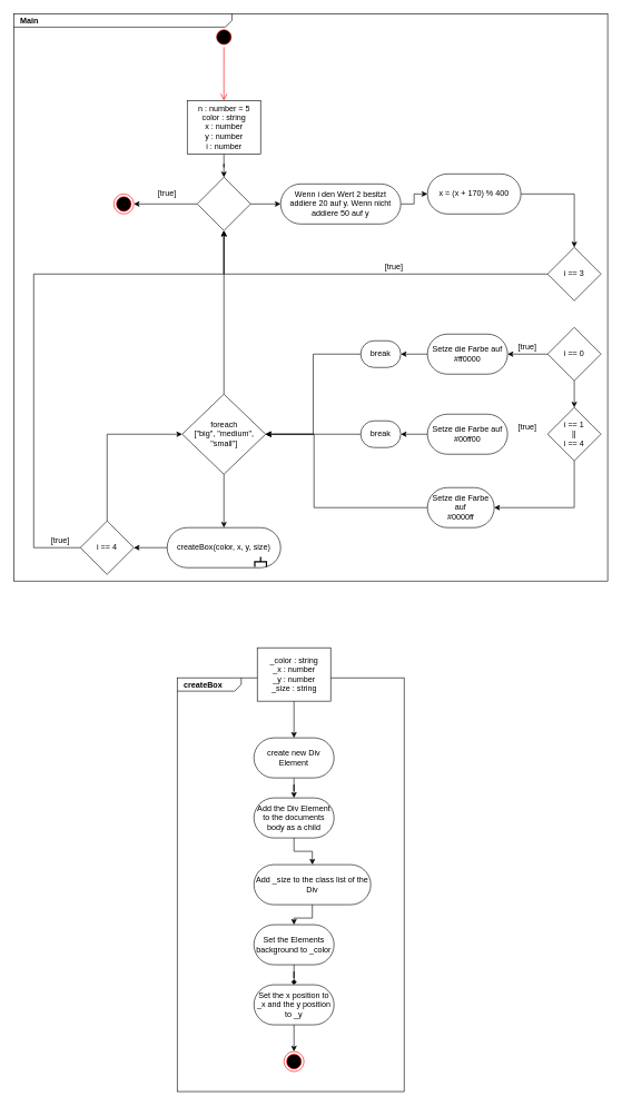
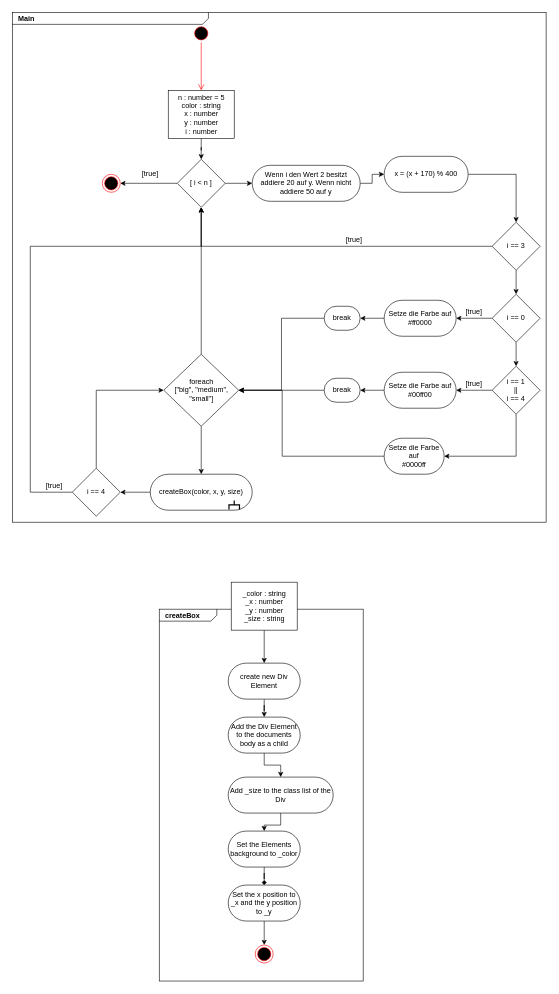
  <mxCell id="0" style=";html=1;" />
  <mxCell id="1" style=";html=1;" parent="0" />
  <mxCell id="2" value="&lt;p style=&quot;margin: 0px ; margin-top: 4px ; margin-left: 10px ; text-align: left&quot;&gt;&lt;b&gt;Main&lt;/b&gt;&lt;/p&gt;" style="html=1;strokeWidth=1;shape=mxgraph.sysml.package;html=1;overflow=fill;whiteSpace=wrap;fillColor=none;gradientColor=none;fontSize=12;align=center;labelX=327.64;" parent="1" vertex="1"><mxGeometry x="20" y="20" width="890" height="850" as="geometry" /></mxCell>
  <mxCell id="3" value="" style="ellipse;html=1;shape=startState;fillColor=#000000;strokeColor=#ff0000;" vertex="1" parent="1"><mxGeometry x="320" y="40" width="30" height="30" as="geometry" /></mxCell>
  <mxCell id="4" value="" style="edgeStyle=orthogonalEdgeStyle;html=1;verticalAlign=bottom;endArrow=open;endSize=8;strokeColor=#ff0000;" edge="1" source="3" parent="1"><mxGeometry relative="1" as="geometry"><mxPoint x="335" y="150" as="targetPoint" /></mxGeometry></mxCell>
  <mxCell id="5" style="edgeStyle=orthogonalEdgeStyle;rounded=0;orthogonalLoop=1;jettySize=auto;html=1;entryX=0.5;entryY=0;entryDx=0;entryDy=0;" edge="1" parent="1" source="6" target="9"><mxGeometry relative="1" as="geometry" /></mxCell>
  <mxCell id="6" value="n : number = 5&lt;br&gt;color : string&lt;br&gt;x : number&lt;br&gt;y : number&lt;br&gt;i : number" style="html=1;" vertex="1" parent="1"><mxGeometry x="280" y="150" width="110" height="80" as="geometry" /></mxCell>
  <mxCell id="7" style="edgeStyle=orthogonalEdgeStyle;rounded=0;orthogonalLoop=1;jettySize=auto;html=1;entryX=0;entryY=0.5;entryDx=0;entryDy=0;" edge="1" parent="1" source="9" target="13"><mxGeometry relative="1" as="geometry" /></mxCell>
  <mxCell id="8" style="edgeStyle=orthogonalEdgeStyle;rounded=0;orthogonalLoop=1;jettySize=auto;html=1;entryX=1;entryY=0.5;entryDx=0;entryDy=0;" edge="1" parent="1" source="9" target="10"><mxGeometry relative="1" as="geometry" /></mxCell>
  <mxCell id="9" value="" style="rhombus;whiteSpace=wrap;html=1;" vertex="1" parent="1"><mxGeometry x="295" y="265" width="80" height="80" as="geometry" /></mxCell>
  <mxCell id="10" value="" style="ellipse;html=1;shape=endState;fillColor=#000000;strokeColor=#ff0000;" vertex="1" parent="1"><mxGeometry x="170" y="290" width="30" height="30" as="geometry" /></mxCell>
+ <mxCell id="11" value="[ i &amp;lt; n ]" style="text;html=1;strokeColor=none;fillColor=none;align=center;verticalAlign=middle;whiteSpace=wrap;rounded=0;" vertex="1" parent="1"><mxGeometry x="315" y="295" width="40" height="20" as="geometry" /></mxCell>
  <mxCell id="12" style="edgeStyle=orthogonalEdgeStyle;rounded=0;orthogonalLoop=1;jettySize=auto;html=1;" edge="1" parent="1" source="13" target="16"><mxGeometry relative="1" as="geometry" /></mxCell>
  <mxCell id="13" value="Wenn i den Wert 2 besitzt addiere 20 auf y. Wenn nicht addiere 50 auf y" style="rounded=1;whiteSpace=wrap;html=1;arcSize=50;" vertex="1" parent="1"><mxGeometry x="420" y="275" width="180" height="60" as="geometry" /></mxCell>
  <mxCell id="14" value="[true]" style="text;html=1;strokeColor=none;fillColor=none;align=center;verticalAlign=middle;whiteSpace=wrap;rounded=0;" vertex="1" parent="1"><mxGeometry x="230" y="280" width="40" height="20" as="geometry" /></mxCell>
  <mxCell id="15" style="edgeStyle=orthogonalEdgeStyle;rounded=0;orthogonalLoop=1;jettySize=auto;html=1;entryX=0.5;entryY=0;entryDx=0;entryDy=0;" edge="1" parent="1" source="16" target="18"><mxGeometry relative="1" as="geometry" /></mxCell>
  <mxCell id="16" value="x = (x + 170) % 400" style="rounded=1;whiteSpace=wrap;html=1;arcSize=50;" vertex="1" parent="1"><mxGeometry x="640" y="260" width="140" height="60" as="geometry" /></mxCell>
+ <mxCell id="17" style="edgeStyle=orthogonalEdgeStyle;rounded=0;orthogonalLoop=1;jettySize=auto;html=1;entryX=0.5;entryY=0;entryDx=0;entryDy=0;" edge="1" parent="1" source="18" target="24"><mxGeometry relative="1" as="geometry" /></mxCell>
  <mxCell id="18" value="i == 3" style="rhombus;whiteSpace=wrap;html=1;" vertex="1" parent="1"><mxGeometry x="820" y="370" width="80" height="80" as="geometry" /></mxCell>
  <mxCell id="19" style="edgeStyle=orthogonalEdgeStyle;rounded=0;orthogonalLoop=1;jettySize=auto;html=1;entryX=0.5;entryY=1;entryDx=0;entryDy=0;exitX=0;exitY=0.5;exitDx=0;exitDy=0;" edge="1" parent="1" source="18" target="9"><mxGeometry relative="1" as="geometry" /></mxCell>
  <mxCell id="20" value="[true]" style="text;html=1;strokeColor=none;fillColor=none;align=center;verticalAlign=middle;whiteSpace=wrap;rounded=0;" vertex="1" parent="1"><mxGeometry x="570" y="390" width="40" height="20" as="geometry" /></mxCell>
  <mxCell id="21" style="edgeStyle=orthogonalEdgeStyle;rounded=0;orthogonalLoop=1;jettySize=auto;html=1;" edge="1" parent="1" source="27" target="26"><mxGeometry relative="1" as="geometry" /></mxCell>
  <mxCell id="22" style="edgeStyle=orthogonalEdgeStyle;rounded=0;orthogonalLoop=1;jettySize=auto;html=1;entryX=0.5;entryY=0;entryDx=0;entryDy=0;" edge="1" parent="1" source="24" target="30"><mxGeometry relative="1" as="geometry" /></mxCell>
  <mxCell id="23" style="edgeStyle=orthogonalEdgeStyle;rounded=0;orthogonalLoop=1;jettySize=auto;html=1;entryX=1;entryY=0.5;entryDx=0;entryDy=0;" edge="1" parent="1" source="24" target="27"><mxGeometry relative="1" as="geometry" /></mxCell>
  <mxCell id="24" value="i == 0" style="rhombus;whiteSpace=wrap;html=1;" vertex="1" parent="1"><mxGeometry x="820" y="490" width="80" height="80" as="geometry" /></mxCell>
  <mxCell id="25" style="edgeStyle=orthogonalEdgeStyle;rounded=0;orthogonalLoop=1;jettySize=auto;html=1;entryX=1;entryY=0.5;entryDx=0;entryDy=0;" edge="1" parent="1" source="26" target="41"><mxGeometry relative="1" as="geometry" /></mxCell>
  <mxCell id="26" value="break" style="rounded=1;whiteSpace=wrap;html=1;arcSize=50;" vertex="1" parent="1"><mxGeometry x="540" y="510" width="60" height="40" as="geometry" /></mxCell>
  <mxCell id="27" value="Setze die Farbe auf&lt;br&gt;#ff0000" style="rounded=1;whiteSpace=wrap;html=1;arcSize=50;" vertex="1" parent="1"><mxGeometry x="640" y="500" width="120" height="60" as="geometry" /></mxCell>
+ <mxCell id="28" style="edgeStyle=orthogonalEdgeStyle;rounded=0;orthogonalLoop=1;jettySize=auto;html=1;entryX=1;entryY=0.5;entryDx=0;entryDy=0;" edge="1" parent="1" source="30" target="34"><mxGeometry relative="1" as="geometry" /></mxCell>
  <mxCell id="29" style="edgeStyle=orthogonalEdgeStyle;rounded=0;orthogonalLoop=1;jettySize=auto;html=1;entryX=1;entryY=0.5;entryDx=0;entryDy=0;" edge="1" parent="1" source="30" target="38"><mxGeometry relative="1" as="geometry"><Array as="points"><mxPoint x="860" y="760" /></Array></mxGeometry></mxCell>
  <mxCell id="30" value="i == 1&lt;br&gt;||&lt;br&gt;i == 4" style="rhombus;whiteSpace=wrap;html=1;" vertex="1" parent="1"><mxGeometry x="820" y="610" width="80" height="80" as="geometry" /></mxCell>
  <mxCell id="31" style="edgeStyle=orthogonalEdgeStyle;rounded=0;orthogonalLoop=1;jettySize=auto;html=1;" edge="1" source="34" target="33" parent="1"><mxGeometry relative="1" as="geometry" /></mxCell>
  <mxCell id="32" style="edgeStyle=orthogonalEdgeStyle;rounded=0;orthogonalLoop=1;jettySize=auto;html=1;entryX=1;entryY=0.5;entryDx=0;entryDy=0;" edge="1" parent="1" source="33" target="41"><mxGeometry relative="1" as="geometry" /></mxCell>
  <mxCell id="33" value="break" style="rounded=1;whiteSpace=wrap;html=1;arcSize=50;" vertex="1" parent="1"><mxGeometry x="540" y="630" width="60" height="40" as="geometry" /></mxCell>
  <mxCell id="34" value="Setze die Farbe auf&lt;br&gt;#00ff00" style="rounded=1;whiteSpace=wrap;html=1;arcSize=50;" vertex="1" parent="1"><mxGeometry x="640" y="620" width="120" height="60" as="geometry" /></mxCell>
  <mxCell id="35" value="[true]" style="text;html=1;strokeColor=none;fillColor=none;align=center;verticalAlign=middle;whiteSpace=wrap;rounded=0;" vertex="1" parent="1"><mxGeometry x="770" y="630" width="40" height="20" as="geometry" /></mxCell>
  <mxCell id="36" value="[true]" style="text;html=1;strokeColor=none;fillColor=none;align=center;verticalAlign=middle;whiteSpace=wrap;rounded=0;" vertex="1" parent="1"><mxGeometry x="770" y="510" width="40" height="20" as="geometry" /></mxCell>
  <mxCell id="37" style="edgeStyle=orthogonalEdgeStyle;rounded=0;orthogonalLoop=1;jettySize=auto;html=1;entryX=1;entryY=0.5;entryDx=0;entryDy=0;" edge="1" parent="1" source="38" target="41"><mxGeometry relative="1" as="geometry"><Array as="points"><mxPoint x="470" y="760" /><mxPoint x="470" y="650" /></Array></mxGeometry></mxCell>
  <mxCell id="38" value="Setze die Farbe auf&lt;br&gt;#0000ff" style="rounded=1;whiteSpace=wrap;html=1;arcSize=50;" vertex="1" parent="1"><mxGeometry x="640" y="730" width="100" height="60" as="geometry" /></mxCell>
  <mxCell id="39" style="edgeStyle=orthogonalEdgeStyle;rounded=0;orthogonalLoop=1;jettySize=auto;html=1;" edge="1" parent="1" source="41" target="43"><mxGeometry relative="1" as="geometry" /></mxCell>
  <mxCell id="40" style="edgeStyle=orthogonalEdgeStyle;rounded=0;orthogonalLoop=1;jettySize=auto;html=1;entryX=0.5;entryY=1;entryDx=0;entryDy=0;" edge="1" parent="1" source="41" target="9"><mxGeometry relative="1" as="geometry" /></mxCell>
  <mxCell id="41" value="foreach&lt;br&gt;[&quot;big&quot;, &quot;medium&quot;, &quot;small&quot;]" style="rhombus;whiteSpace=wrap;html=1;" vertex="1" parent="1"><mxGeometry x="272.5" y="590" width="125" height="120" as="geometry" /></mxCell>
  <mxCell id="42" style="edgeStyle=orthogonalEdgeStyle;rounded=0;orthogonalLoop=1;jettySize=auto;html=1;" edge="1" parent="1" source="43" target="46"><mxGeometry relative="1" as="geometry" /></mxCell>
  <mxCell id="43" value="createBox(color, x, y, size)" style="rounded=1;whiteSpace=wrap;html=1;arcSize=50;" vertex="1" parent="1"><mxGeometry x="250" y="790" width="170" height="60" as="geometry" /></mxCell>
  <mxCell id="44" style="edgeStyle=orthogonalEdgeStyle;rounded=0;orthogonalLoop=1;jettySize=auto;html=1;entryX=0;entryY=0.5;entryDx=0;entryDy=0;" edge="1" parent="1" source="46" target="41"><mxGeometry relative="1" as="geometry"><Array as="points"><mxPoint x="160" y="650" /></Array></mxGeometry></mxCell>
  <mxCell id="45" style="edgeStyle=orthogonalEdgeStyle;rounded=0;orthogonalLoop=1;jettySize=auto;html=1;entryX=0.5;entryY=1;entryDx=0;entryDy=0;" edge="1" parent="1" source="46" target="9"><mxGeometry relative="1" as="geometry"><Array as="points"><mxPoint x="50" y="820" /><mxPoint x="50" y="410" /><mxPoint x="335" y="410" /></Array></mxGeometry></mxCell>
  <mxCell id="46" value="i == 4" style="rhombus;whiteSpace=wrap;html=1;" vertex="1" parent="1"><mxGeometry x="120" y="780" width="80" height="80" as="geometry" /></mxCell>
  <mxCell id="47" value="[true]" style="text;html=1;strokeColor=none;fillColor=none;align=center;verticalAlign=middle;whiteSpace=wrap;rounded=0;" vertex="1" parent="1"><mxGeometry x="70" y="800" width="40" height="20" as="geometry" /></mxCell>
  <mxCell id="48" value="" style="strokeWidth=2;html=1;shape=mxgraph.flowchart.annotation_2;align=left;labelPosition=right;pointerEvents=1;rotation=90;" vertex="1" parent="1"><mxGeometry x="382.5" y="832.5" width="15" height="17.5" as="geometry" /></mxCell>
  <mxCell id="49" value="&lt;p style=&quot;margin: 0px ; margin-top: 4px ; margin-left: 10px ; text-align: left&quot;&gt;&lt;b&gt;createBox&lt;/b&gt;&lt;/p&gt;" style="html=1;strokeWidth=1;shape=mxgraph.sysml.package;html=1;overflow=fill;whiteSpace=wrap;fillColor=none;gradientColor=none;fontSize=12;align=center;labelX=96.5;" vertex="1" parent="1"><mxGeometry x="265" y="1015" width="340" height="620" as="geometry" /></mxCell>
  <mxCell id="50" style="edgeStyle=orthogonalEdgeStyle;rounded=0;orthogonalLoop=1;jettySize=auto;html=1;" edge="1" parent="1" source="51" target="53"><mxGeometry relative="1" as="geometry" /></mxCell>
  <mxCell id="51" value="_color : string&lt;br&gt;_x : number&lt;br&gt;_y : number&lt;br&gt;_size : string" style="html=1;" vertex="1" parent="1"><mxGeometry x="385" y="970" width="110" height="80" as="geometry" /></mxCell>
  <mxCell id="52" style="edgeStyle=orthogonalEdgeStyle;rounded=0;orthogonalLoop=1;jettySize=auto;html=1;" edge="1" parent="1" source="53" target="55"><mxGeometry relative="1" as="geometry" /></mxCell>
  <mxCell id="53" value="create new Div Element" style="rounded=1;whiteSpace=wrap;html=1;arcSize=50;" vertex="1" parent="1"><mxGeometry x="380" y="1105" width="120" height="60" as="geometry" /></mxCell>
  <mxCell id="54" style="edgeStyle=orthogonalEdgeStyle;rounded=0;orthogonalLoop=1;jettySize=auto;html=1;" edge="1" parent="1" source="55" target="57"><mxGeometry relative="1" as="geometry" /></mxCell>
  <mxCell id="55" value="Add the Div Element to the documents body as a child" style="rounded=1;whiteSpace=wrap;html=1;arcSize=50;" vertex="1" parent="1"><mxGeometry x="380" y="1195" width="120" height="60" as="geometry" /></mxCell>
  <mxCell id="56" style="edgeStyle=orthogonalEdgeStyle;rounded=0;orthogonalLoop=1;jettySize=auto;html=1;" edge="1" parent="1" source="57" target="59"><mxGeometry relative="1" as="geometry" /></mxCell>
  <mxCell id="57" value="Add _size to the class list of the Div" style="rounded=1;whiteSpace=wrap;html=1;arcSize=50;" vertex="1" parent="1"><mxGeometry x="380" y="1295" width="175" height="60" as="geometry" /></mxCell>
  <mxCell id="58" style="edgeStyle=orthogonalEdgeStyle;rounded=0;orthogonalLoop=1;jettySize=auto;html=1;endArrow=diamond;" edge="1" parent="1" source="59" target="61"><mxGeometry relative="1" as="geometry" /></mxCell>
  <mxCell id="59" value="Set the Elements background to _color" style="rounded=1;whiteSpace=wrap;html=1;arcSize=50;" vertex="1" parent="1"><mxGeometry x="380" y="1385" width="120" height="60" as="geometry" /></mxCell>
  <mxCell id="60" style="edgeStyle=orthogonalEdgeStyle;rounded=0;orthogonalLoop=1;jettySize=auto;html=1;entryX=0.5;entryY=0;entryDx=0;entryDy=0;" edge="1" parent="1" source="61" target="62"><mxGeometry relative="1" as="geometry" /></mxCell>
  <mxCell id="61" value="Set the x position to _x and the y position to _y" style="rounded=1;whiteSpace=wrap;html=1;arcSize=50;" vertex="1" parent="1"><mxGeometry x="380" y="1475" width="120" height="60" as="geometry" /></mxCell>
  <mxCell id="62" value="" style="ellipse;html=1;shape=endState;fillColor=#000000;strokeColor=#ff0000;" vertex="1" parent="1"><mxGeometry x="425" y="1575" width="30" height="30" as="geometry" /></mxCell>
